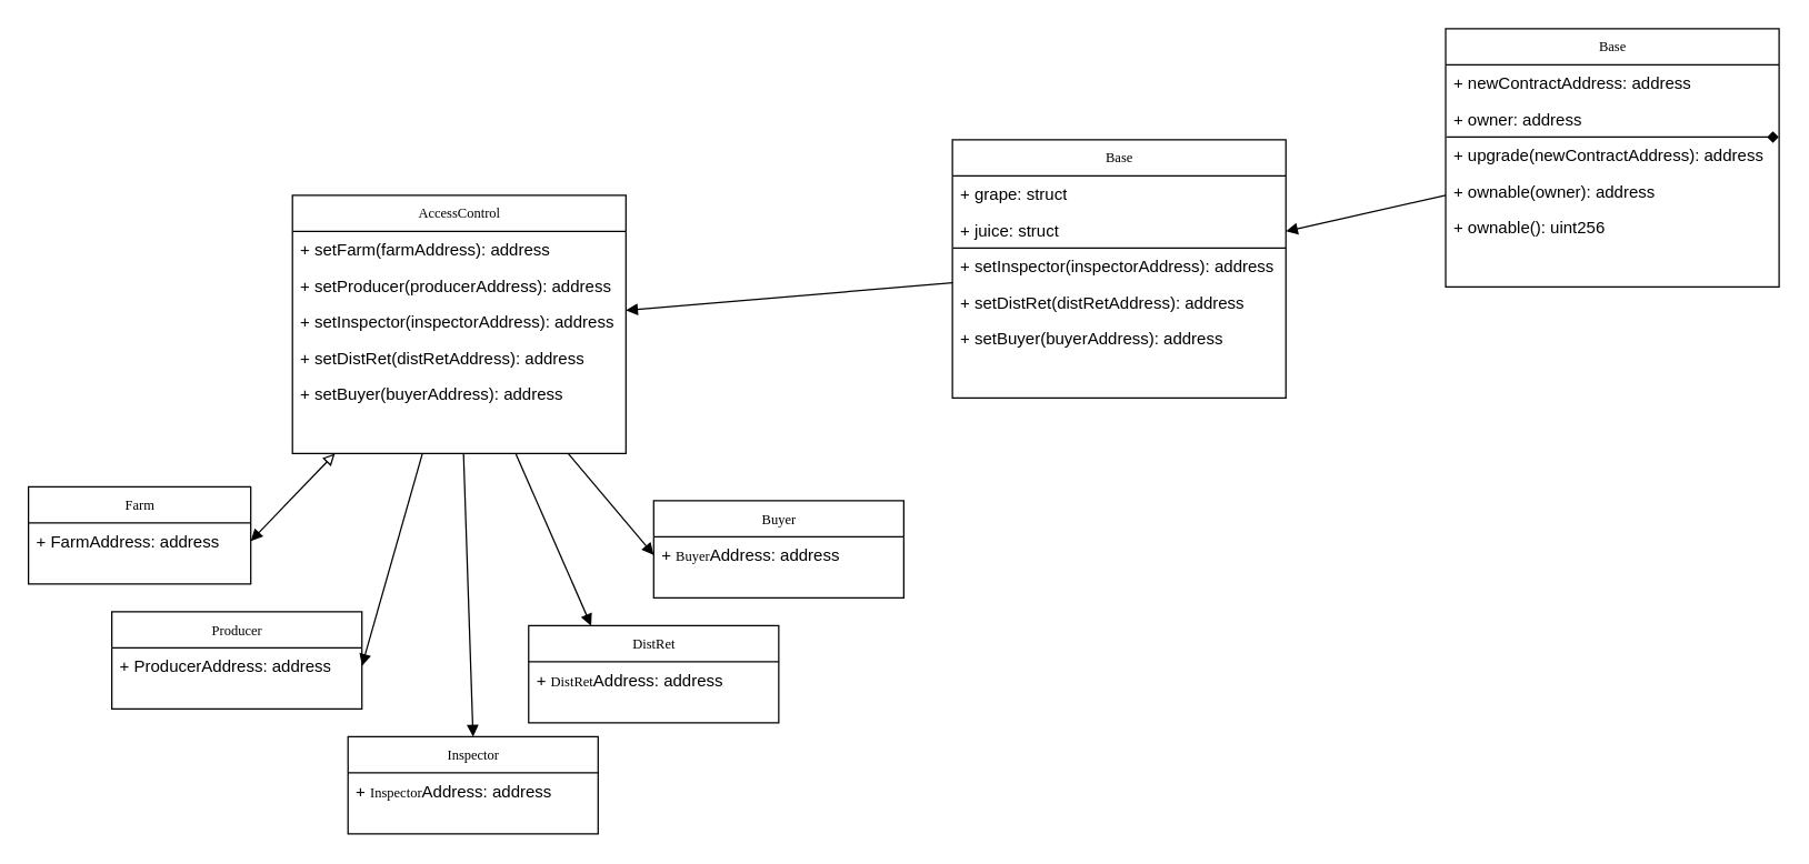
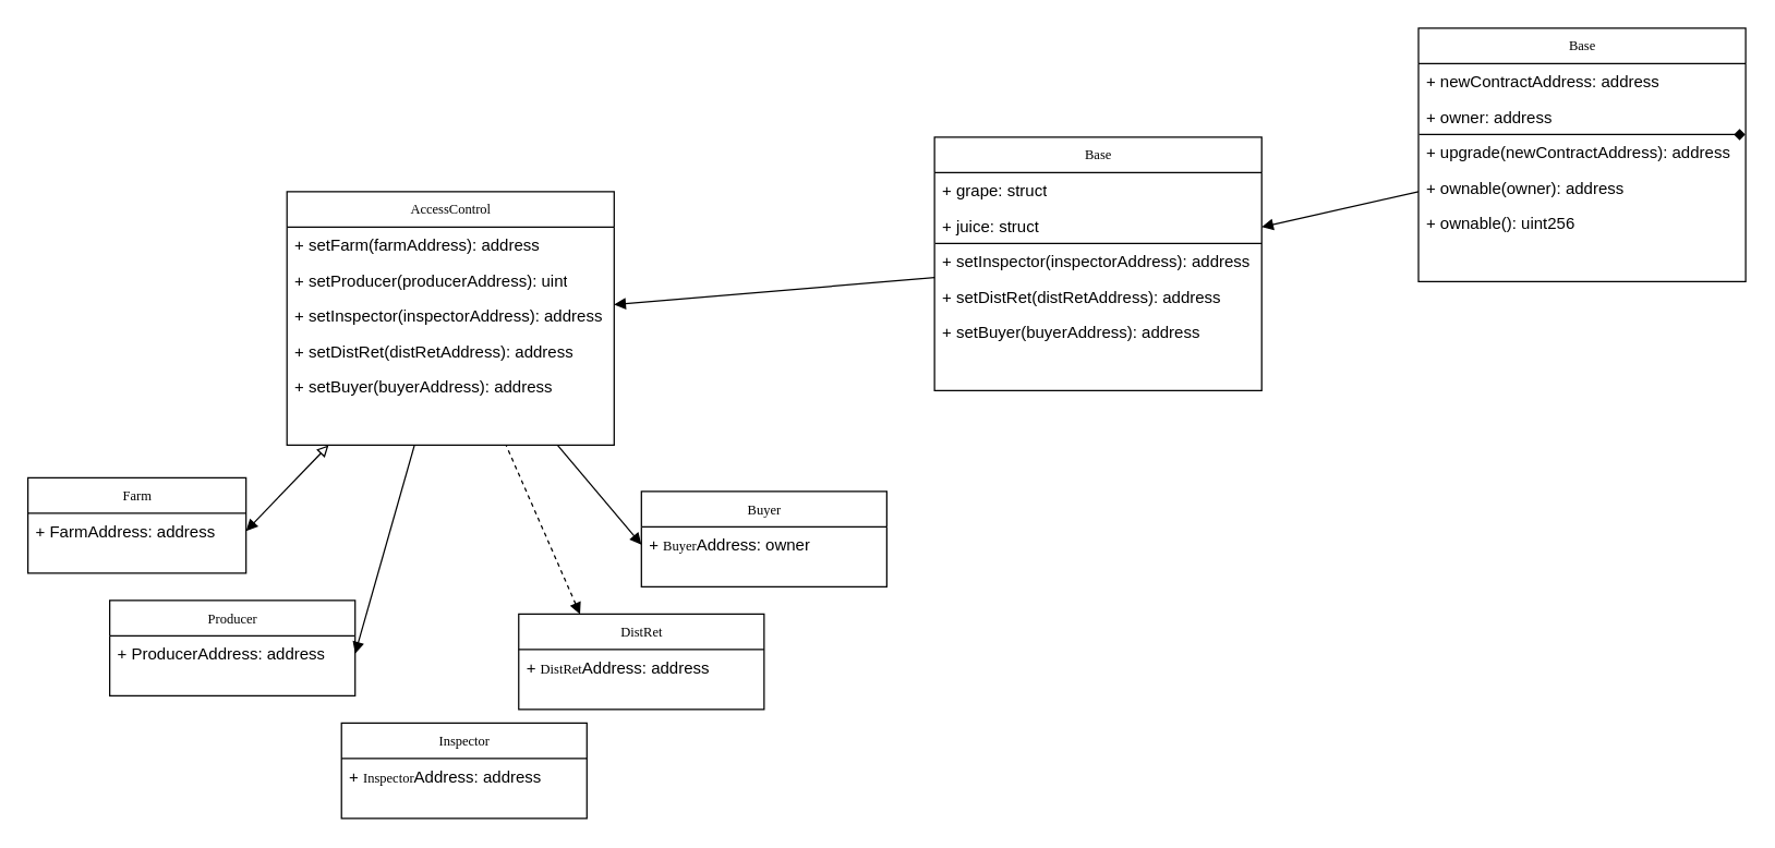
  <mxCell id="0" />
  <mxCell id="1" parent="0" />
  <mxCell id="2" value="AccessControl" style="swimlane;html=1;fontStyle=0;childLayout=stackLayout;horizontal=1;startSize=26;fillColor=none;horizontalStack=0;resizeParent=1;resizeLast=0;collapsible=1;marginBottom=0;swimlaneFillColor=#ffffff;rounded=0;shadow=0;comic=0;labelBackgroundColor=none;strokeWidth=1;fontFamily=Verdana;fontSize=10;align=center;" parent="1" vertex="1"><mxGeometry x="210" y="140" width="240" height="186" as="geometry" /></mxCell>
  <mxCell id="3" value="+ setFarm(farmAddress): address" style="text;html=1;strokeColor=none;fillColor=none;align=left;verticalAlign=top;spacingLeft=4;spacingRight=4;whiteSpace=wrap;overflow=hidden;rotatable=0;points=[[0,0.5],[1,0.5]];portConstraint=eastwest;" parent="2" vertex="1"><mxGeometry y="26" width="240" height="26" as="geometry" /></mxCell>
- <mxCell id="4" value="+ setProducer(producerAddress): address" style="text;html=1;strokeColor=none;fillColor=none;align=left;verticalAlign=top;spacingLeft=4;spacingRight=4;whiteSpace=wrap;overflow=hidden;rotatable=0;points=[[0,0.5],[1,0.5]];portConstraint=eastwest;" parent="2" vertex="1"><mxGeometry y="52" width="240" height="26" as="geometry" /></mxCell>
+ <mxCell id="4" value="+ setProducer(producerAddress): uint" style="text;html=1;strokeColor=none;fillColor=none;align=left;verticalAlign=top;spacingLeft=4;spacingRight=4;whiteSpace=wrap;overflow=hidden;rotatable=0;points=[[0,0.5],[1,0.5]];portConstraint=eastwest;" parent="2" vertex="1"><mxGeometry y="52" width="240" height="26" as="geometry" /></mxCell>
  <mxCell id="5" value="+ setInspector(inspectorAddress): address" style="text;html=1;strokeColor=none;fillColor=none;align=left;verticalAlign=top;spacingLeft=4;spacingRight=4;whiteSpace=wrap;overflow=hidden;rotatable=0;points=[[0,0.5],[1,0.5]];portConstraint=eastwest;" parent="2" vertex="1"><mxGeometry y="78" width="240" height="26" as="geometry" /></mxCell>
  <mxCell id="6" value="+ setDistRet(distRetAddress): address" style="text;html=1;strokeColor=none;fillColor=none;align=left;verticalAlign=top;spacingLeft=4;spacingRight=4;whiteSpace=wrap;overflow=hidden;rotatable=0;points=[[0,0.5],[1,0.5]];portConstraint=eastwest;" parent="2" vertex="1"><mxGeometry y="104" width="240" height="26" as="geometry" /></mxCell>
  <mxCell id="7" value="+ setBuyer(buyerAddress): address" style="text;html=1;strokeColor=none;fillColor=none;align=left;verticalAlign=top;spacingLeft=4;spacingRight=4;whiteSpace=wrap;overflow=hidden;rotatable=0;points=[[0,0.5],[1,0.5]];portConstraint=eastwest;" parent="2" vertex="1"><mxGeometry y="130" width="240" height="26" as="geometry" /></mxCell>
  <mxCell id="8" value="Producer" style="swimlane;html=1;fontStyle=0;childLayout=stackLayout;horizontal=1;startSize=26;fillColor=none;horizontalStack=0;resizeParent=1;resizeLast=0;collapsible=1;marginBottom=0;swimlaneFillColor=#ffffff;rounded=0;shadow=0;comic=0;labelBackgroundColor=none;strokeWidth=1;fontFamily=Verdana;fontSize=10;align=center;" vertex="1" parent="1"><mxGeometry x="80" y="440" width="180" height="70" as="geometry" /></mxCell>
  <mxCell id="9" value="+ ProducerAddress: address" style="text;html=1;strokeColor=none;fillColor=none;align=left;verticalAlign=top;spacingLeft=4;spacingRight=4;whiteSpace=wrap;overflow=hidden;rotatable=0;points=[[0,0.5],[1,0.5]];portConstraint=eastwest;" vertex="1" parent="8"><mxGeometry y="26" width="180" height="26" as="geometry" /></mxCell>
  <mxCell id="10" value="Farm" style="swimlane;html=1;fontStyle=0;childLayout=stackLayout;horizontal=1;startSize=26;fillColor=none;horizontalStack=0;resizeParent=1;resizeLast=0;collapsible=1;marginBottom=0;swimlaneFillColor=#ffffff;rounded=0;shadow=0;comic=0;labelBackgroundColor=none;strokeWidth=1;fontFamily=Verdana;fontSize=10;align=center;" vertex="1" parent="1"><mxGeometry x="20" y="350" width="160" height="70" as="geometry" /></mxCell>
  <mxCell id="11" value="+ FarmAddress: address" style="text;html=1;strokeColor=none;fillColor=none;align=left;verticalAlign=top;spacingLeft=4;spacingRight=4;whiteSpace=wrap;overflow=hidden;rotatable=0;points=[[0,0.5],[1,0.5]];portConstraint=eastwest;" vertex="1" parent="10"><mxGeometry y="26" width="160" height="26" as="geometry" /></mxCell>
- <mxCell id="12" style="edgeStyle=none;rounded=0;orthogonalLoop=1;jettySize=auto;html=1;exitX=0.5;exitY=0;exitDx=0;exitDy=0;startArrow=block;startFill=1;endArrow=none;endFill=0;" edge="1" parent="1" source="13" target="2"><mxGeometry relative="1" as="geometry" /></mxCell>
  <mxCell id="13" value="Inspector" style="swimlane;html=1;fontStyle=0;childLayout=stackLayout;horizontal=1;startSize=26;fillColor=none;horizontalStack=0;resizeParent=1;resizeLast=0;collapsible=1;marginBottom=0;swimlaneFillColor=#ffffff;rounded=0;shadow=0;comic=0;labelBackgroundColor=none;strokeWidth=1;fontFamily=Verdana;fontSize=10;align=center;" vertex="1" parent="1"><mxGeometry x="250" y="530" width="180" height="70" as="geometry" /></mxCell>
  <mxCell id="14" value="+&amp;nbsp;&lt;span style=&quot;font-family: &amp;#34;verdana&amp;#34; ; font-size: 10px ; text-align: center&quot;&gt;Inspector&lt;/span&gt;Address: address" style="text;html=1;strokeColor=none;fillColor=none;align=left;verticalAlign=top;spacingLeft=4;spacingRight=4;whiteSpace=wrap;overflow=hidden;rotatable=0;points=[[0,0.5],[1,0.5]];portConstraint=eastwest;" vertex="1" parent="13"><mxGeometry y="26" width="180" height="26" as="geometry" /></mxCell>
- <mxCell id="15" style="edgeStyle=none;rounded=0;orthogonalLoop=1;jettySize=auto;html=1;exitX=0.25;exitY=0;exitDx=0;exitDy=0;startArrow=block;startFill=1;endArrow=none;endFill=0;" edge="1" parent="1" source="16" target="2"><mxGeometry relative="1" as="geometry" /></mxCell>
+ <mxCell id="15" style="edgeStyle=none;rounded=0;orthogonalLoop=1;jettySize=auto;html=1;exitX=0.25;exitY=0;exitDx=0;exitDy=0;startArrow=block;startFill=1;endArrow=none;endFill=0;dashed=1;" edge="1" parent="1" source="16" target="2"><mxGeometry relative="1" as="geometry" /></mxCell>
  <mxCell id="16" value="DistRet" style="swimlane;html=1;fontStyle=0;childLayout=stackLayout;horizontal=1;startSize=26;fillColor=none;horizontalStack=0;resizeParent=1;resizeLast=0;collapsible=1;marginBottom=0;swimlaneFillColor=#ffffff;rounded=0;shadow=0;comic=0;labelBackgroundColor=none;strokeWidth=1;fontFamily=Verdana;fontSize=10;align=center;" vertex="1" parent="1"><mxGeometry x="380" y="450" width="180" height="70" as="geometry" /></mxCell>
  <mxCell id="17" value="+&amp;nbsp;&lt;span style=&quot;font-family: &amp;#34;verdana&amp;#34; ; font-size: 10px ; text-align: center&quot;&gt;DistRet&lt;/span&gt;Address: address" style="text;html=1;strokeColor=none;fillColor=none;align=left;verticalAlign=top;spacingLeft=4;spacingRight=4;whiteSpace=wrap;overflow=hidden;rotatable=0;points=[[0,0.5],[1,0.5]];portConstraint=eastwest;" vertex="1" parent="16"><mxGeometry y="26" width="180" height="26" as="geometry" /></mxCell>
  <mxCell id="18" value="Buyer" style="swimlane;html=1;fontStyle=0;childLayout=stackLayout;horizontal=1;startSize=26;fillColor=none;horizontalStack=0;resizeParent=1;resizeLast=0;collapsible=1;marginBottom=0;swimlaneFillColor=#ffffff;rounded=0;shadow=0;comic=0;labelBackgroundColor=none;strokeWidth=1;fontFamily=Verdana;fontSize=10;align=center;" vertex="1" parent="1"><mxGeometry x="470" y="360" width="180" height="70" as="geometry" /></mxCell>
- <mxCell id="19" value="&lt;div style=&quot;text-align: center&quot;&gt;&lt;span&gt;+ &lt;font face=&quot;verdana&quot;&gt;&lt;span style=&quot;font-size: 10px&quot;&gt;Buyer&lt;/span&gt;&lt;/font&gt;&lt;/span&gt;&lt;span&gt;Address: address&lt;/span&gt;&lt;/div&gt;" style="text;html=1;strokeColor=none;fillColor=none;align=left;verticalAlign=top;spacingLeft=4;spacingRight=4;whiteSpace=wrap;overflow=hidden;rotatable=0;points=[[0,0.5],[1,0.5]];portConstraint=eastwest;" vertex="1" parent="18"><mxGeometry y="26" width="180" height="26" as="geometry" /></mxCell>
+ <mxCell id="19" value="&lt;div style=&quot;text-align: center&quot;&gt;&lt;span&gt;+ &lt;font face=&quot;verdana&quot;&gt;&lt;span style=&quot;font-size: 10px&quot;&gt;Buyer&lt;/span&gt;&lt;/font&gt;&lt;/span&gt;&lt;span&gt;Address: owner&lt;/span&gt;&lt;/div&gt;" style="text;html=1;strokeColor=none;fillColor=none;align=left;verticalAlign=top;spacingLeft=4;spacingRight=4;whiteSpace=wrap;overflow=hidden;rotatable=0;points=[[0,0.5],[1,0.5]];portConstraint=eastwest;" vertex="1" parent="18"><mxGeometry y="26" width="180" height="26" as="geometry" /></mxCell>
  <mxCell id="20" style="edgeStyle=none;rounded=0;orthogonalLoop=1;jettySize=auto;html=1;exitX=1;exitY=0.5;exitDx=0;exitDy=0;startArrow=block;startFill=1;endArrow=none;endFill=0;" edge="1" parent="1" source="9" target="2"><mxGeometry relative="1" as="geometry" /></mxCell>
  <mxCell id="21" style="edgeStyle=none;rounded=0;orthogonalLoop=1;jettySize=auto;html=1;exitX=1;exitY=0.5;exitDx=0;exitDy=0;startArrow=block;startFill=1;endArrow=block;endFill=0;" edge="1" parent="1" source="11" target="2"><mxGeometry relative="1" as="geometry" /></mxCell>
  <mxCell id="22" style="edgeStyle=none;rounded=0;orthogonalLoop=1;jettySize=auto;html=1;exitX=0;exitY=0.5;exitDx=0;exitDy=0;startArrow=block;startFill=1;endArrow=none;endFill=0;" edge="1" parent="1" source="19" target="2"><mxGeometry relative="1" as="geometry" /></mxCell>
  <mxCell id="23" value="Base" style="swimlane;html=1;fontStyle=0;childLayout=stackLayout;horizontal=1;startSize=26;fillColor=none;horizontalStack=0;resizeParent=1;resizeLast=0;collapsible=1;marginBottom=0;swimlaneFillColor=#ffffff;rounded=0;shadow=0;comic=0;labelBackgroundColor=none;strokeWidth=1;fontFamily=Verdana;fontSize=10;align=center;" vertex="1" parent="1"><mxGeometry x="685" y="100" width="240" height="186" as="geometry" /></mxCell>
  <mxCell id="24" value="+ grape: struct" style="text;html=1;strokeColor=none;fillColor=none;align=left;verticalAlign=top;spacingLeft=4;spacingRight=4;whiteSpace=wrap;overflow=hidden;rotatable=0;points=[[0,0.5],[1,0.5]];portConstraint=eastwest;" vertex="1" parent="23"><mxGeometry y="26" width="240" height="26" as="geometry" /></mxCell>
  <mxCell id="25" value="+ juice: struct" style="text;html=1;strokeColor=none;fillColor=none;align=left;verticalAlign=top;spacingLeft=4;spacingRight=4;whiteSpace=wrap;overflow=hidden;rotatable=0;points=[[0,0.5],[1,0.5]];portConstraint=eastwest;" vertex="1" parent="23"><mxGeometry y="52" width="240" height="26" as="geometry" /></mxCell>
  <mxCell id="26" value="+ setInspector(inspectorAddress): address" style="text;html=1;strokeColor=none;fillColor=none;align=left;verticalAlign=top;spacingLeft=4;spacingRight=4;whiteSpace=wrap;overflow=hidden;rotatable=0;points=[[0,0.5],[1,0.5]];portConstraint=eastwest;" vertex="1" parent="23"><mxGeometry y="78" width="240" height="26" as="geometry" /></mxCell>
  <mxCell id="27" value="+ setDistRet(distRetAddress): address" style="text;html=1;strokeColor=none;fillColor=none;align=left;verticalAlign=top;spacingLeft=4;spacingRight=4;whiteSpace=wrap;overflow=hidden;rotatable=0;points=[[0,0.5],[1,0.5]];portConstraint=eastwest;" vertex="1" parent="23"><mxGeometry y="104" width="240" height="26" as="geometry" /></mxCell>
  <mxCell id="28" value="+ setBuyer(buyerAddress): address" style="text;html=1;strokeColor=none;fillColor=none;align=left;verticalAlign=top;spacingLeft=4;spacingRight=4;whiteSpace=wrap;overflow=hidden;rotatable=0;points=[[0,0.5],[1,0.5]];portConstraint=eastwest;" vertex="1" parent="23"><mxGeometry y="130" width="240" height="26" as="geometry" /></mxCell>
  <mxCell id="29" value="" style="endArrow=none;html=1;exitX=0.002;exitY=0.001;exitDx=0;exitDy=0;exitPerimeter=0;entryX=0.999;entryY=1.003;entryDx=0;entryDy=0;entryPerimeter=0;" edge="1" parent="23" source="26" target="25"><mxGeometry width="50" height="50" relative="1" as="geometry"><mxPoint x="180" y="200" as="sourcePoint" /><mxPoint x="241" y="91" as="targetPoint" /></mxGeometry></mxCell>
  <mxCell id="30" style="edgeStyle=none;rounded=0;orthogonalLoop=1;jettySize=auto;html=1;startArrow=block;startFill=1;endArrow=none;endFill=0;" edge="1" parent="1" source="23" target="32"><mxGeometry relative="1" as="geometry"><mxPoint x="1040" y="311.471" as="targetPoint" /></mxGeometry></mxCell>
  <mxCell id="31" style="edgeStyle=none;rounded=0;orthogonalLoop=1;jettySize=auto;html=1;startArrow=block;startFill=1;endArrow=none;endFill=0;" edge="1" parent="1" source="2" target="23"><mxGeometry relative="1" as="geometry" /></mxCell>
  <mxCell id="32" value="Base" style="swimlane;html=1;fontStyle=0;childLayout=stackLayout;horizontal=1;startSize=26;fillColor=none;horizontalStack=0;resizeParent=1;resizeLast=0;collapsible=1;marginBottom=0;swimlaneFillColor=#ffffff;rounded=0;shadow=0;comic=0;labelBackgroundColor=none;strokeWidth=1;fontFamily=Verdana;fontSize=10;align=center;" vertex="1" parent="1"><mxGeometry x="1040" y="20" width="240" height="186" as="geometry" /></mxCell>
  <mxCell id="33" value="+ newContractAddress: address" style="text;html=1;strokeColor=none;fillColor=none;align=left;verticalAlign=top;spacingLeft=4;spacingRight=4;whiteSpace=wrap;overflow=hidden;rotatable=0;points=[[0,0.5],[1,0.5]];portConstraint=eastwest;" vertex="1" parent="32"><mxGeometry y="26" width="240" height="26" as="geometry" /></mxCell>
  <mxCell id="34" value="+ owner: address" style="text;html=1;strokeColor=none;fillColor=none;align=left;verticalAlign=top;spacingLeft=4;spacingRight=4;whiteSpace=wrap;overflow=hidden;rotatable=0;points=[[0,0.5],[1,0.5]];portConstraint=eastwest;" vertex="1" parent="32"><mxGeometry y="52" width="240" height="26" as="geometry" /></mxCell>
  <mxCell id="35" value="+ upgrade(newContractAddress): address" style="text;html=1;strokeColor=none;fillColor=none;align=left;verticalAlign=top;spacingLeft=4;spacingRight=4;whiteSpace=wrap;overflow=hidden;rotatable=0;points=[[0,0.5],[1,0.5]];portConstraint=eastwest;" vertex="1" parent="32"><mxGeometry y="78" width="240" height="26" as="geometry" /></mxCell>
  <mxCell id="36" value="+ ownable(owner): address" style="text;html=1;strokeColor=none;fillColor=none;align=left;verticalAlign=top;spacingLeft=4;spacingRight=4;whiteSpace=wrap;overflow=hidden;rotatable=0;points=[[0,0.5],[1,0.5]];portConstraint=eastwest;" vertex="1" parent="32"><mxGeometry y="104" width="240" height="26" as="geometry" /></mxCell>
  <mxCell id="37" value="+ ownable(): uint256" style="text;html=1;strokeColor=none;fillColor=none;align=left;verticalAlign=top;spacingLeft=4;spacingRight=4;whiteSpace=wrap;overflow=hidden;rotatable=0;points=[[0,0.5],[1,0.5]];portConstraint=eastwest;" vertex="1" parent="32"><mxGeometry y="130" width="240" height="26" as="geometry" /></mxCell>
  <mxCell id="38" value="" style="endArrow=diamond;html=1;exitX=0.002;exitY=0.001;exitDx=0;exitDy=0;exitPerimeter=0;entryX=0.999;entryY=1.003;entryDx=0;entryDy=0;entryPerimeter=0;" edge="1" parent="32" source="35" target="34"><mxGeometry width="50" height="50" relative="1" as="geometry"><mxPoint x="180" y="200" as="sourcePoint" /><mxPoint x="241" y="91" as="targetPoint" /></mxGeometry></mxCell>
